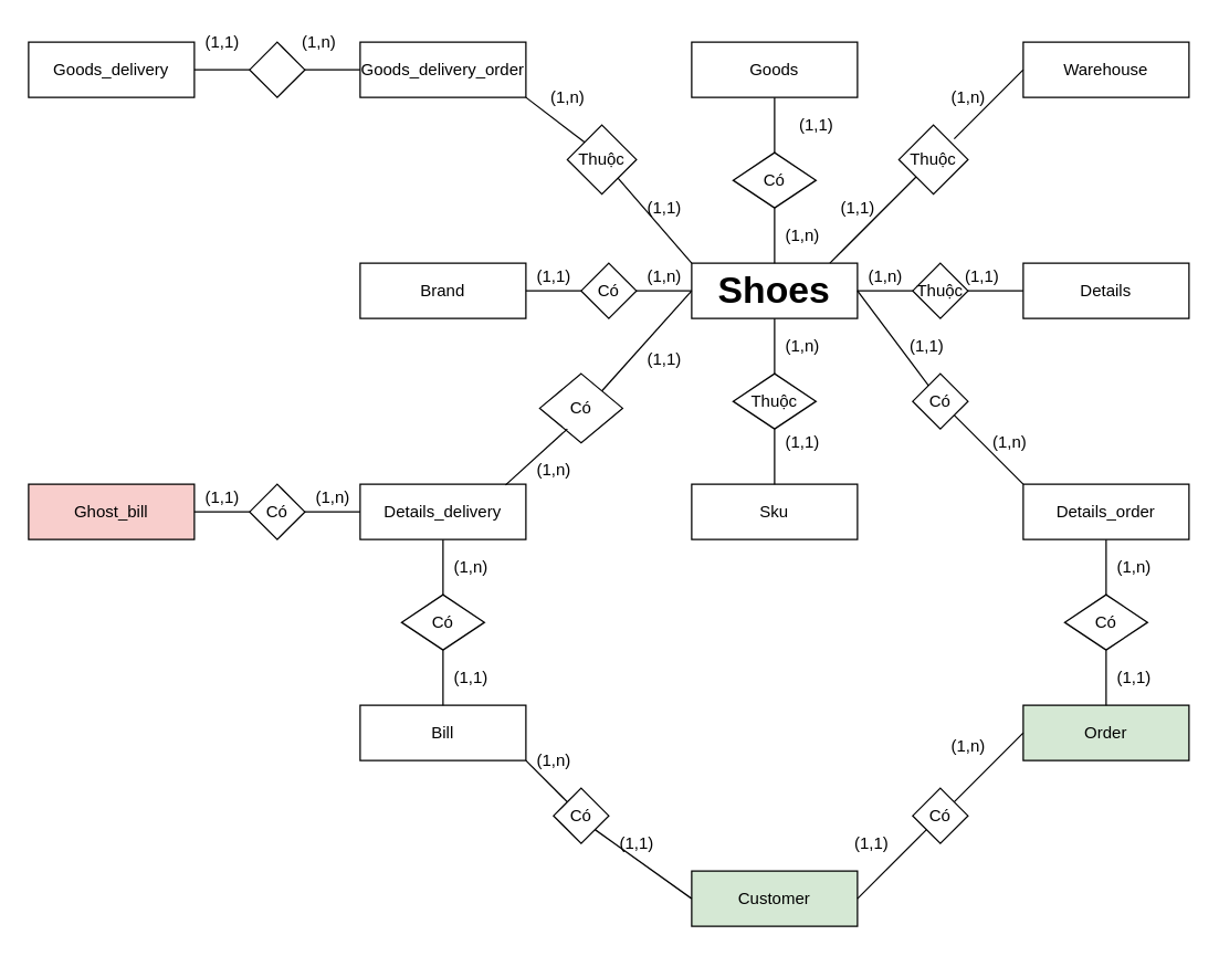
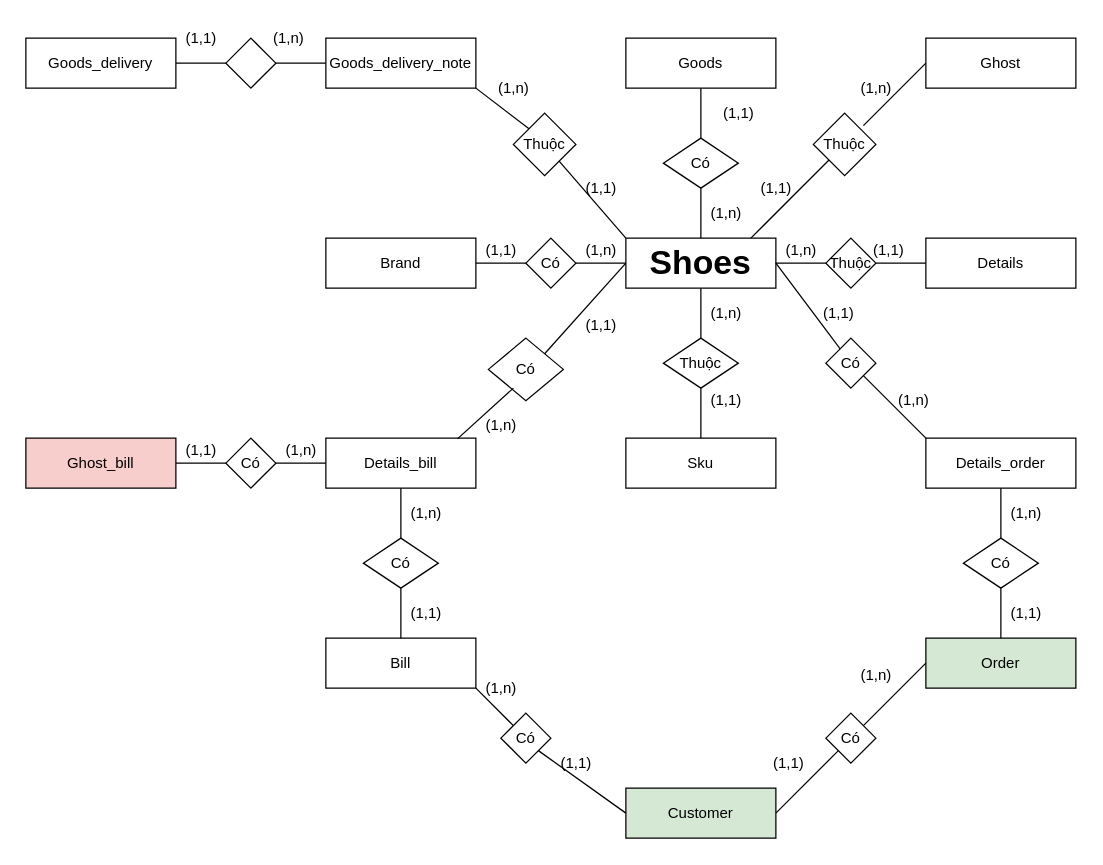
  <mxCell id="0" />
  <mxCell id="1" parent="0" />
  <mxCell id="2" value="Details_order" style="rounded=0;whiteSpace=wrap;html=1;" vertex="1" parent="1"><mxGeometry x="740" y="350" width="120" height="40" as="geometry" /></mxCell>
  <mxCell id="3" value="Ghost_bill" style="rounded=0;whiteSpace=wrap;html=1;fillColor=#f8cecc;" vertex="1" parent="1"><mxGeometry x="20" y="350" width="120" height="40" as="geometry" /></mxCell>
  <mxCell id="4" value="Customer" style="rounded=0;whiteSpace=wrap;html=1;fillColor=#d5e8d4;" vertex="1" parent="1"><mxGeometry x="500" y="630" width="120" height="40" as="geometry" /></mxCell>
  <mxCell id="5" value="Sku" style="rounded=0;whiteSpace=wrap;html=1;" vertex="1" parent="1"><mxGeometry x="500" y="350" width="120" height="40" as="geometry" /></mxCell>
  <mxCell id="6" value="Bill" style="rounded=0;whiteSpace=wrap;html=1;" vertex="1" parent="1"><mxGeometry x="260" y="510" width="120" height="40" as="geometry" /></mxCell>
  <mxCell id="7" value="Order" style="rounded=0;whiteSpace=wrap;html=1;fillColor=#d5e8d4;" vertex="1" parent="1"><mxGeometry x="740" y="510" width="120" height="40" as="geometry" /></mxCell>
- <mxCell id="8" value="Warehouse" style="rounded=0;whiteSpace=wrap;html=1;" vertex="1" parent="1"><mxGeometry x="740" y="30" width="120" height="40" as="geometry" /></mxCell>
- <mxCell id="9" value="Goods_delivery_order" style="rounded=0;whiteSpace=wrap;html=1;" vertex="1" parent="1"><mxGeometry x="260" y="30" width="120" height="40" as="geometry" /></mxCell>
- <mxCell id="10" value="Details_delivery" style="rounded=0;whiteSpace=wrap;html=1;" vertex="1" parent="1"><mxGeometry x="260" y="350" width="120" height="40" as="geometry" /></mxCell>
+ <mxCell id="8" value="Ghost" style="rounded=0;whiteSpace=wrap;html=1;" vertex="1" parent="1"><mxGeometry x="740" y="30" width="120" height="40" as="geometry" /></mxCell>
+ <mxCell id="9" value="Goods_delivery_note" style="rounded=0;whiteSpace=wrap;html=1;" vertex="1" parent="1"><mxGeometry x="260" y="30" width="120" height="40" as="geometry" /></mxCell>
+ <mxCell id="10" value="Details_bill" style="rounded=0;whiteSpace=wrap;html=1;" vertex="1" parent="1"><mxGeometry x="260" y="350" width="120" height="40" as="geometry" /></mxCell>
  <mxCell id="11" value="&lt;b&gt;&lt;font style=&quot;font-size: 27px&quot;&gt;Shoes&lt;/font&gt;&lt;/b&gt;" style="rounded=0;whiteSpace=wrap;html=1;" vertex="1" parent="1"><mxGeometry x="500" y="190" width="120" height="40" as="geometry" /></mxCell>
  <mxCell id="12" value="Details" style="rounded=0;whiteSpace=wrap;html=1;" vertex="1" parent="1"><mxGeometry x="740" y="190" width="120" height="40" as="geometry" /></mxCell>
  <mxCell id="13" value="Brand" style="rounded=0;whiteSpace=wrap;html=1;" vertex="1" parent="1"><mxGeometry x="260" y="190" width="120" height="40" as="geometry" /></mxCell>
  <mxCell id="14" value="Goods" style="rounded=0;whiteSpace=wrap;html=1;" vertex="1" parent="1"><mxGeometry x="500" y="30" width="120" height="40" as="geometry" /></mxCell>
  <mxCell id="15" style="edgeStyle=orthogonalEdgeStyle;rounded=0;orthogonalLoop=1;jettySize=auto;html=1;exitX=0.5;exitY=1;exitDx=0;exitDy=0;" edge="1" parent="1" source="12" target="12"><mxGeometry relative="1" as="geometry" /></mxCell>
  <mxCell id="16" value="Có" style="rhombus;whiteSpace=wrap;html=1;" vertex="1" parent="1"><mxGeometry x="530" y="110" width="60" height="40" as="geometry" /></mxCell>
  <mxCell id="17" value="" style="endArrow=none;html=1;exitX=0.5;exitY=0;exitDx=0;exitDy=0;" edge="1" parent="1" source="11"><mxGeometry width="50" height="50" relative="1" as="geometry"><mxPoint x="510" y="200" as="sourcePoint" /><mxPoint x="560" y="150" as="targetPoint" /></mxGeometry></mxCell>
  <mxCell id="18" value="" style="endArrow=none;html=1;exitX=0.5;exitY=0;exitDx=0;exitDy=0;" edge="1" parent="1" source="16"><mxGeometry width="50" height="50" relative="1" as="geometry"><mxPoint x="510" y="120" as="sourcePoint" /><mxPoint x="560" y="70" as="targetPoint" /></mxGeometry></mxCell>
  <mxCell id="19" value="(1,1)" style="text;html=1;align=center;verticalAlign=middle;resizable=0;points=[];autosize=1;" vertex="1" parent="1"><mxGeometry x="570" y="80" width="40" height="20" as="geometry" /></mxCell>
  <mxCell id="20" value="(1,n)" style="text;html=1;align=center;verticalAlign=middle;resizable=0;points=[];autosize=1;" vertex="1" parent="1"><mxGeometry x="560" y="160" width="40" height="20" as="geometry" /></mxCell>
  <mxCell id="21" value="Có" style="rhombus;whiteSpace=wrap;html=1;" vertex="1" parent="1"><mxGeometry x="420" y="190" width="40" height="40" as="geometry" /></mxCell>
  <mxCell id="22" value="" style="endArrow=none;html=1;exitX=1;exitY=0.5;exitDx=0;exitDy=0;" edge="1" parent="1" source="21"><mxGeometry width="50" height="50" relative="1" as="geometry"><mxPoint x="450" y="260" as="sourcePoint" /><mxPoint x="500" y="210" as="targetPoint" /></mxGeometry></mxCell>
  <mxCell id="23" value="" style="endArrow=none;html=1;entryX=0;entryY=0.5;entryDx=0;entryDy=0;" edge="1" parent="1" target="21"><mxGeometry width="50" height="50" relative="1" as="geometry"><mxPoint x="380" y="210" as="sourcePoint" /><mxPoint x="410" y="210" as="targetPoint" /></mxGeometry></mxCell>
  <mxCell id="24" value="(1,1)" style="text;html=1;align=center;verticalAlign=middle;resizable=0;points=[];autosize=1;" vertex="1" parent="1"><mxGeometry x="380" y="190" width="40" height="20" as="geometry" /></mxCell>
  <mxCell id="25" value="(1,n)" style="text;html=1;align=center;verticalAlign=middle;resizable=0;points=[];autosize=1;" vertex="1" parent="1"><mxGeometry x="460" y="190" width="40" height="20" as="geometry" /></mxCell>
  <mxCell id="26" value="Thuộc" style="rhombus;whiteSpace=wrap;html=1;" vertex="1" parent="1"><mxGeometry x="660" y="190" width="40" height="40" as="geometry" /></mxCell>
  <mxCell id="27" value="" style="endArrow=none;html=1;entryX=0;entryY=0.5;entryDx=0;entryDy=0;" edge="1" parent="1" target="12"><mxGeometry width="50" height="50" relative="1" as="geometry"><mxPoint x="700" y="210" as="sourcePoint" /><mxPoint x="750" y="160" as="targetPoint" /></mxGeometry></mxCell>
  <mxCell id="28" value="" style="endArrow=none;html=1;" edge="1" parent="1" target="26"><mxGeometry width="50" height="50" relative="1" as="geometry"><mxPoint x="620" y="210" as="sourcePoint" /><mxPoint x="670" y="160" as="targetPoint" /></mxGeometry></mxCell>
  <mxCell id="29" value="(1,n)" style="text;html=1;align=center;verticalAlign=middle;resizable=0;points=[];autosize=1;" vertex="1" parent="1"><mxGeometry x="620" y="190" width="40" height="20" as="geometry" /></mxCell>
  <mxCell id="30" value="(1,1)" style="text;html=1;align=center;verticalAlign=middle;resizable=0;points=[];autosize=1;" vertex="1" parent="1"><mxGeometry x="690" y="190" width="40" height="20" as="geometry" /></mxCell>
  <mxCell id="31" value="Thuộc" style="rhombus;whiteSpace=wrap;html=1;" vertex="1" parent="1"><mxGeometry x="530" y="270" width="60" height="40" as="geometry" /></mxCell>
  <mxCell id="32" value="" style="endArrow=none;html=1;entryX=0.5;entryY=1;entryDx=0;entryDy=0;" edge="1" parent="1" target="31"><mxGeometry width="50" height="50" relative="1" as="geometry"><mxPoint x="560" y="350" as="sourcePoint" /><mxPoint x="610" y="300" as="targetPoint" /></mxGeometry></mxCell>
  <mxCell id="33" value="" style="endArrow=none;html=1;exitX=0.5;exitY=0;exitDx=0;exitDy=0;" edge="1" parent="1" source="31"><mxGeometry width="50" height="50" relative="1" as="geometry"><mxPoint x="510" y="280" as="sourcePoint" /><mxPoint x="560" y="230" as="targetPoint" /></mxGeometry></mxCell>
  <mxCell id="34" value="(1,n)" style="text;html=1;align=center;verticalAlign=middle;resizable=0;points=[];autosize=1;" vertex="1" parent="1"><mxGeometry x="560" y="240" width="40" height="20" as="geometry" /></mxCell>
  <mxCell id="35" value="(1,1)" style="text;html=1;align=center;verticalAlign=middle;resizable=0;points=[];autosize=1;" vertex="1" parent="1"><mxGeometry x="560" y="310" width="40" height="20" as="geometry" /></mxCell>
  <mxCell id="36" value="Có" style="rhombus;whiteSpace=wrap;html=1;" vertex="1" parent="1"><mxGeometry x="390" y="270" width="60" height="50" as="geometry" /></mxCell>
  <mxCell id="37" value="" style="endArrow=none;html=1;exitX=1;exitY=0;exitDx=0;exitDy=0;" edge="1" parent="1" source="36"><mxGeometry width="50" height="50" relative="1" as="geometry"><mxPoint x="450" y="260" as="sourcePoint" /><mxPoint x="500" y="210" as="targetPoint" /></mxGeometry></mxCell>
  <mxCell id="38" value="" style="endArrow=none;html=1;exitX=0.877;exitY=0.015;exitDx=0;exitDy=0;exitPerimeter=0;" edge="1" parent="1" source="10"><mxGeometry width="50" height="50" relative="1" as="geometry"><mxPoint x="360" y="360" as="sourcePoint" /><mxPoint x="410" y="310" as="targetPoint" /></mxGeometry></mxCell>
  <mxCell id="39" value="" style="endArrow=none;html=1;" edge="1" parent="1"><mxGeometry width="50" height="50" relative="1" as="geometry"><mxPoint x="320" y="430" as="sourcePoint" /><mxPoint x="320" y="390" as="targetPoint" /></mxGeometry></mxCell>
  <mxCell id="40" value="Có" style="rhombus;whiteSpace=wrap;html=1;" vertex="1" parent="1"><mxGeometry x="290" y="430" width="60" height="40" as="geometry" /></mxCell>
  <mxCell id="41" value="" style="endArrow=none;html=1;" edge="1" parent="1"><mxGeometry width="50" height="50" relative="1" as="geometry"><mxPoint x="320" y="510" as="sourcePoint" /><mxPoint x="320" y="470" as="targetPoint" /></mxGeometry></mxCell>
  <mxCell id="42" value="(1,1)" style="text;html=1;align=center;verticalAlign=middle;resizable=0;points=[];autosize=1;" vertex="1" parent="1"><mxGeometry x="460" y="250" width="40" height="20" as="geometry" /></mxCell>
  <mxCell id="43" value="(1,n)" style="text;html=1;align=center;verticalAlign=middle;resizable=0;points=[];autosize=1;" vertex="1" parent="1"><mxGeometry x="380" y="330" width="40" height="20" as="geometry" /></mxCell>
  <mxCell id="44" value="(1,n)" style="text;html=1;align=center;verticalAlign=middle;resizable=0;points=[];autosize=1;" vertex="1" parent="1"><mxGeometry x="320" y="400" width="40" height="20" as="geometry" /></mxCell>
  <mxCell id="45" value="(1,1)" style="text;html=1;align=center;verticalAlign=middle;resizable=0;points=[];autosize=1;" vertex="1" parent="1"><mxGeometry x="320" y="480" width="40" height="20" as="geometry" /></mxCell>
  <mxCell id="46" value="Có" style="rhombus;whiteSpace=wrap;html=1;" vertex="1" parent="1"><mxGeometry x="180" y="350" width="40" height="40" as="geometry" /></mxCell>
  <mxCell id="47" value="" style="endArrow=none;html=1;entryX=0;entryY=0.5;entryDx=0;entryDy=0;" edge="1" parent="1" target="10"><mxGeometry width="50" height="50" relative="1" as="geometry"><mxPoint x="220" y="370" as="sourcePoint" /><mxPoint x="270" y="320" as="targetPoint" /></mxGeometry></mxCell>
  <mxCell id="48" value="" style="endArrow=none;html=1;entryX=0;entryY=0.5;entryDx=0;entryDy=0;" edge="1" parent="1" target="46"><mxGeometry width="50" height="50" relative="1" as="geometry"><mxPoint y="370" as="sourcePoint" x="140" /><mxPoint x="190" y="320" as="targetPoint" /></mxGeometry></mxCell>
  <mxCell id="49" value="(1,n)" style="text;html=1;align=center;verticalAlign=middle;resizable=0;points=[];autosize=1;" vertex="1" parent="1"><mxGeometry x="220" y="350" width="40" height="20" as="geometry" /></mxCell>
  <mxCell id="50" value="(1,1)" style="text;html=1;align=center;verticalAlign=middle;resizable=0;points=[];autosize=1;" vertex="1" parent="1"><mxGeometry y="350" width="40" height="20" as="geometry" x="140" /></mxCell>
  <mxCell id="51" value="Có" style="rhombus;whiteSpace=wrap;html=1;" vertex="1" parent="1"><mxGeometry x="770" y="430" width="60" height="40" as="geometry" /></mxCell>
  <mxCell id="52" value="Có" style="rhombus;whiteSpace=wrap;html=1;" vertex="1" parent="1"><mxGeometry x="660" y="270" width="40" height="40" as="geometry" /></mxCell>
  <mxCell id="53" value="" style="endArrow=none;html=1;exitX=0;exitY=0;exitDx=0;exitDy=0;" edge="1" parent="1" source="2"><mxGeometry width="50" height="50" relative="1" as="geometry"><mxPoint x="640" y="350" as="sourcePoint" /><mxPoint x="690" y="300" as="targetPoint" /></mxGeometry></mxCell>
  <mxCell id="54" value="" style="endArrow=none;html=1;" edge="1" parent="1" source="52"><mxGeometry width="50" height="50" relative="1" as="geometry"><mxPoint x="570" y="260" as="sourcePoint" /><mxPoint x="620" y="210" as="targetPoint" /></mxGeometry></mxCell>
  <mxCell id="55" value="" style="endArrow=none;html=1;exitX=0.5;exitY=0;exitDx=0;exitDy=0;" edge="1" parent="1" source="7"><mxGeometry width="50" height="50" relative="1" as="geometry"><mxPoint x="750" y="520" as="sourcePoint" /><mxPoint x="800" y="470" as="targetPoint" /></mxGeometry></mxCell>
  <mxCell id="56" value="" style="endArrow=none;html=1;exitX=0.5;exitY=0;exitDx=0;exitDy=0;" edge="1" parent="1" source="51"><mxGeometry width="50" height="50" relative="1" as="geometry"><mxPoint x="750" y="440" as="sourcePoint" /><mxPoint x="800" y="390" as="targetPoint" /></mxGeometry></mxCell>
  <mxCell id="57" value="(1,1)" style="text;html=1;align=center;verticalAlign=middle;resizable=0;points=[];autosize=1;" vertex="1" parent="1"><mxGeometry x="650" y="240" width="40" height="20" as="geometry" /></mxCell>
  <mxCell id="58" value="(1,n)" style="text;html=1;align=center;verticalAlign=middle;resizable=0;points=[];autosize=1;" vertex="1" parent="1"><mxGeometry x="710" y="310" width="40" height="20" as="geometry" /></mxCell>
  <mxCell id="59" value="(1,n)" style="text;html=1;align=center;verticalAlign=middle;resizable=0;points=[];autosize=1;" vertex="1" parent="1"><mxGeometry x="800" y="400" width="40" height="20" as="geometry" /></mxCell>
  <mxCell id="60" value="(1,1)" style="text;html=1;align=center;verticalAlign=middle;resizable=0;points=[];autosize=1;" vertex="1" parent="1"><mxGeometry x="800" y="480" width="40" height="20" as="geometry" /></mxCell>
  <mxCell id="61" value="Có" style="rhombus;whiteSpace=wrap;html=1;" vertex="1" parent="1"><mxGeometry x="400" y="570" width="40" height="40" as="geometry" /></mxCell>
  <mxCell id="62" value="Có" style="rhombus;whiteSpace=wrap;html=1;" vertex="1" parent="1"><mxGeometry x="660" y="570" width="40" height="40" as="geometry" /></mxCell>
  <mxCell id="63" value="" style="endArrow=none;html=1;entryX=0;entryY=0;entryDx=0;entryDy=0;" edge="1" parent="1" target="61"><mxGeometry width="50" height="50" relative="1" as="geometry"><mxPoint x="380" y="550" as="sourcePoint" /><mxPoint x="430" y="500" as="targetPoint" /></mxGeometry></mxCell>
  <mxCell id="64" value="" style="endArrow=none;html=1;" edge="1" parent="1"><mxGeometry width="50" height="50" relative="1" as="geometry"><mxPoint x="690" y="580" as="sourcePoint" /><mxPoint x="740" y="530" as="targetPoint" /></mxGeometry></mxCell>
  <mxCell id="65" value="" style="endArrow=none;html=1;" edge="1" parent="1"><mxGeometry width="50" height="50" relative="1" as="geometry"><mxPoint x="620" y="650" as="sourcePoint" /><mxPoint x="670" y="600" as="targetPoint" /></mxGeometry></mxCell>
  <mxCell id="66" value="" style="endArrow=none;html=1;entryX=0;entryY=0.5;entryDx=0;entryDy=0;" edge="1" parent="1" target="4"><mxGeometry width="50" height="50" relative="1" as="geometry"><mxPoint x="430" y="600" as="sourcePoint" /><mxPoint x="480" y="550" as="targetPoint" /></mxGeometry></mxCell>
  <mxCell id="67" value="(1,1)" style="text;html=1;align=center;verticalAlign=middle;resizable=0;points=[];autosize=1;" vertex="1" parent="1"><mxGeometry x="440" y="600" width="40" height="20" as="geometry" /></mxCell>
  <mxCell id="68" value="(1,1)" style="text;html=1;align=center;verticalAlign=middle;resizable=0;points=[];autosize=1;" vertex="1" parent="1"><mxGeometry x="610" y="600" width="40" height="20" as="geometry" /></mxCell>
  <mxCell id="69" value="(1,n)" style="text;html=1;align=center;verticalAlign=middle;resizable=0;points=[];autosize=1;" vertex="1" parent="1"><mxGeometry x="680" y="530" width="40" height="20" as="geometry" /></mxCell>
  <mxCell id="70" value="(1,n)" style="text;html=1;align=center;verticalAlign=middle;resizable=0;points=[];autosize=1;" vertex="1" parent="1"><mxGeometry x="380" y="540" width="40" height="20" as="geometry" /></mxCell>
  <mxCell id="71" value="Goods_delivery" style="rounded=0;whiteSpace=wrap;html=1;" vertex="1" parent="1"><mxGeometry x="20" y="30" width="120" height="40" as="geometry" /></mxCell>
  <mxCell id="72" value="Thuộc" style="rhombus;whiteSpace=wrap;html=1;" vertex="1" parent="1"><mxGeometry x="650" y="90" width="50" height="50" as="geometry" /></mxCell>
  <mxCell id="73" value="Thuộc" style="rhombus;whiteSpace=wrap;html=1;" vertex="1" parent="1"><mxGeometry x="410" y="90" width="50" height="50" as="geometry" /></mxCell>
  <mxCell id="74" value="" style="rhombus;whiteSpace=wrap;html=1;" vertex="1" parent="1"><mxGeometry x="180" y="30" width="40" height="40" as="geometry" /></mxCell>
  <mxCell id="75" value="" style="endArrow=none;html=1;" edge="1" parent="1"><mxGeometry width="50" height="50" relative="1" as="geometry"><mxPoint x="690" y="100" as="sourcePoint" /><mxPoint x="740" y="50" as="targetPoint" /></mxGeometry></mxCell>
  <mxCell id="76" value="" style="endArrow=none;html=1;entryX=0;entryY=1;entryDx=0;entryDy=0;" edge="1" parent="1" target="72"><mxGeometry width="50" height="50" relative="1" as="geometry"><mxPoint x="600" y="190" as="sourcePoint" /><mxPoint x="650" y="140" as="targetPoint" /></mxGeometry></mxCell>
  <mxCell id="77" value="" style="endArrow=none;html=1;entryX=0;entryY=0;entryDx=0;entryDy=0;" edge="1" parent="1" source="73" target="11"><mxGeometry width="50" height="50" relative="1" as="geometry"><mxPoint x="450" y="130" as="sourcePoint" /><mxPoint x="500" y="80" as="targetPoint" /></mxGeometry></mxCell>
  <mxCell id="78" value="" style="endArrow=none;html=1;entryX=0;entryY=0;entryDx=0;entryDy=0;" edge="1" parent="1" target="73"><mxGeometry width="50" height="50" relative="1" as="geometry"><mxPoint x="380" y="70" as="sourcePoint" /><mxPoint x="430" y="20" as="targetPoint" /></mxGeometry></mxCell>
  <mxCell id="79" value="" style="endArrow=none;html=1;entryX=0;entryY=0.5;entryDx=0;entryDy=0;" edge="1" parent="1" target="9"><mxGeometry width="50" height="50" relative="1" as="geometry"><mxPoint x="220" y="50" as="sourcePoint" /><mxPoint x="270" y="0" as="targetPoint" /></mxGeometry></mxCell>
  <mxCell id="80" value="" style="endArrow=none;html=1;entryX=0;entryY=0.5;entryDx=0;entryDy=0;" edge="1" parent="1" target="74"><mxGeometry width="50" height="50" relative="1" as="geometry"><mxPoint y="50" as="sourcePoint" x="140" /><mxPoint x="190" y="0" as="targetPoint" /></mxGeometry></mxCell>
  <mxCell id="81" value="(1,1)" style="text;html=1;align=center;verticalAlign=middle;resizable=0;points=[];autosize=1;" vertex="1" parent="1"><mxGeometry x="600" y="140" width="40" height="20" as="geometry" /></mxCell>
  <mxCell id="82" value="(1,n)" style="text;html=1;align=center;verticalAlign=middle;resizable=0;points=[];autosize=1;" vertex="1" parent="1"><mxGeometry x="680" y="60" width="40" height="20" as="geometry" /></mxCell>
  <mxCell id="83" value="(1,1)" style="text;html=1;align=center;verticalAlign=middle;resizable=0;points=[];autosize=1;" vertex="1" parent="1"><mxGeometry x="460" y="140" width="40" height="20" as="geometry" /></mxCell>
  <mxCell id="84" value="(1,n)" style="text;html=1;align=center;verticalAlign=middle;resizable=0;points=[];autosize=1;" vertex="1" parent="1"><mxGeometry x="390" y="60" width="40" height="20" as="geometry" /></mxCell>
  <mxCell id="85" value="(1,n)" style="text;html=1;align=center;verticalAlign=middle;resizable=0;points=[];autosize=1;" vertex="1" parent="1"><mxGeometry x="210" y="20" width="40" height="20" as="geometry" /></mxCell>
  <mxCell id="86" value="(1,1)" style="text;html=1;align=center;verticalAlign=middle;resizable=0;points=[];autosize=1;" vertex="1" parent="1"><mxGeometry y="20" width="40" height="20" as="geometry" x="140" /></mxCell>
